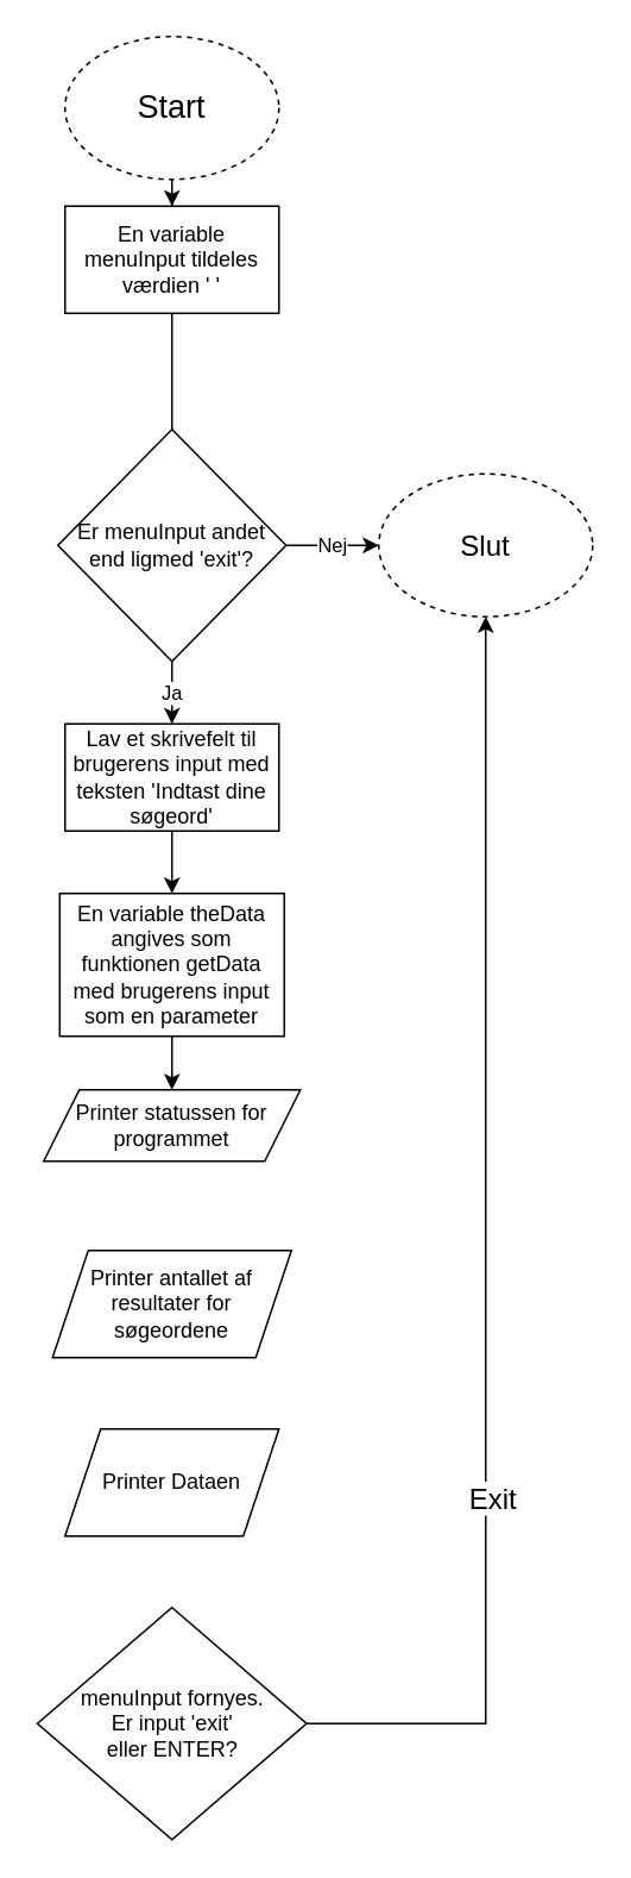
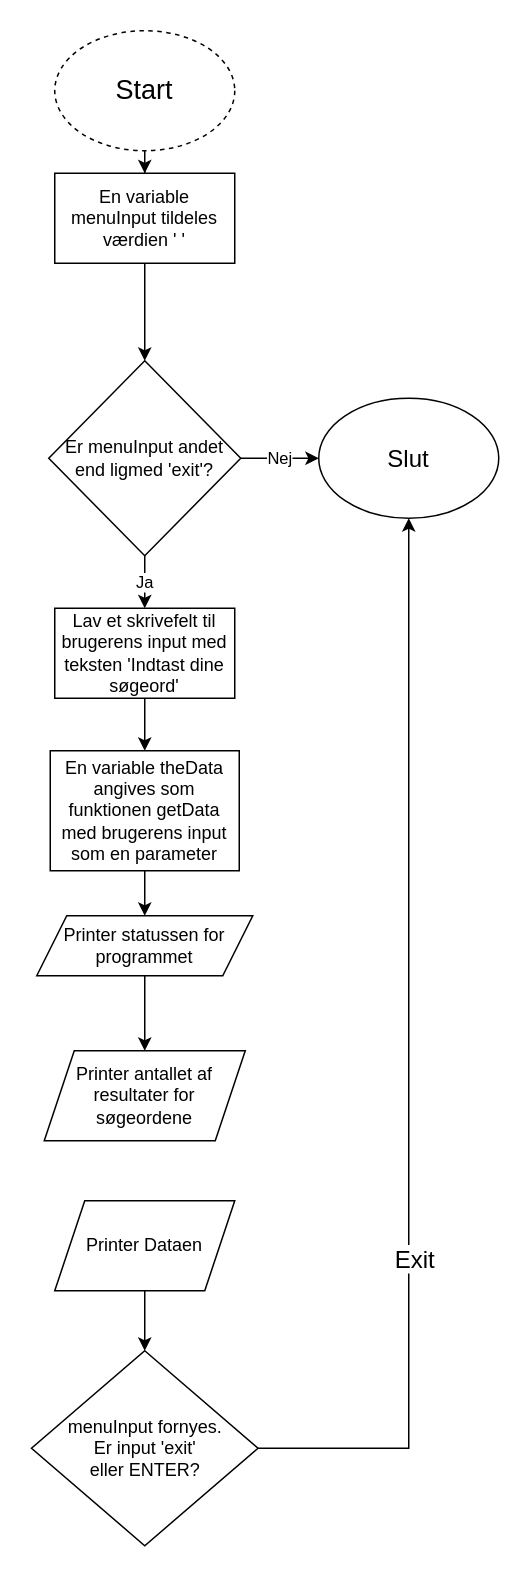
  <mxCell id="0" />
  <mxCell id="1" parent="0" />
  <mxCell id="2" style="edgeStyle=orthogonalEdgeStyle;rounded=0;orthogonalLoop=1;jettySize=auto;html=1;exitX=0.5;exitY=1;exitDx=0;exitDy=0;" edge="1" parent="1" source="3" target="5"><mxGeometry relative="1" as="geometry" /></mxCell>
  <mxCell id="3" value="&lt;font style=&quot;font-size: 18px&quot;&gt;Start&lt;/font&gt;" style="ellipse;whiteSpace=wrap;html=1;dashed=1;" vertex="1" parent="1"><mxGeometry x="36" y="20" width="120" height="80" as="geometry" /></mxCell>
- <mxCell id="4" style="edgeStyle=orthogonalEdgeStyle;rounded=0;orthogonalLoop=1;jettySize=auto;html=1;exitX=0.5;exitY=1;exitDx=0;exitDy=0;entryX=0.5;entryY=0;entryDx=0;entryDy=0;endArrow=none;" edge="1" parent="1" source="5" target="8"><mxGeometry relative="1" as="geometry" /></mxCell>
+ <mxCell id="4" style="edgeStyle=orthogonalEdgeStyle;rounded=0;orthogonalLoop=1;jettySize=auto;html=1;exitX=0.5;exitY=1;exitDx=0;exitDy=0;entryX=0.5;entryY=0;entryDx=0;entryDy=0;" edge="1" parent="1" source="5" target="8"><mxGeometry relative="1" as="geometry" /></mxCell>
  <mxCell id="5" value="En variable menuInput tildeles værdien ' '" style="rounded=0;whiteSpace=wrap;html=1;" vertex="1" parent="1"><mxGeometry x="36" y="115" width="120" height="60" as="geometry" /></mxCell>
  <mxCell id="6" value="Nej" style="edgeStyle=orthogonalEdgeStyle;rounded=0;orthogonalLoop=1;jettySize=auto;html=1;exitX=1;exitY=0.5;exitDx=0;exitDy=0;entryX=0;entryY=0.5;entryDx=0;entryDy=0;" edge="1" parent="1" source="8" target="9"><mxGeometry relative="1" as="geometry" /></mxCell>
  <mxCell id="7" value="Ja" style="edgeStyle=orthogonalEdgeStyle;rounded=0;orthogonalLoop=1;jettySize=auto;html=1;exitX=0.5;exitY=1;exitDx=0;exitDy=0;entryX=0.5;entryY=0;entryDx=0;entryDy=0;" edge="1" parent="1" source="8" target="11"><mxGeometry relative="1" as="geometry" /></mxCell>
  <mxCell id="8" value="Er menuInput andet end ligmed 'exit'?" style="rhombus;whiteSpace=wrap;html=1;" vertex="1" parent="1"><mxGeometry x="32" y="240" width="128" height="130" as="geometry" /></mxCell>
- <mxCell id="9" value="&lt;font style=&quot;font-size: 16px&quot;&gt;Slut&lt;/font&gt;" style="ellipse;whiteSpace=wrap;html=1;dashed=1;" vertex="1" parent="1"><mxGeometry x="212" y="265" width="120" height="80" as="geometry" /></mxCell>
+ <mxCell id="9" value="&lt;font style=&quot;font-size: 16px&quot;&gt;Slut&lt;/font&gt;" style="ellipse;whiteSpace=wrap;html=1;" vertex="1" parent="1"><mxGeometry x="212" y="265" width="120" height="80" as="geometry" /></mxCell>
  <mxCell id="10" style="edgeStyle=orthogonalEdgeStyle;rounded=0;orthogonalLoop=1;jettySize=auto;html=1;exitX=0.5;exitY=1;exitDx=0;exitDy=0;entryX=0.5;entryY=0;entryDx=0;entryDy=0;" edge="1" parent="1" source="11" target="13"><mxGeometry relative="1" as="geometry" /></mxCell>
  <mxCell id="11" value="Lav et skrivefelt til brugerens input med teksten 'Indtast dine søgeord'" style="rounded=0;whiteSpace=wrap;html=1;" vertex="1" parent="1"><mxGeometry x="36" y="405" width="120" height="60" as="geometry" /></mxCell>
  <mxCell id="12" style="edgeStyle=orthogonalEdgeStyle;rounded=0;orthogonalLoop=1;jettySize=auto;html=1;exitX=0.5;exitY=1;exitDx=0;exitDy=0;entryX=0.5;entryY=0;entryDx=0;entryDy=0;" edge="1" parent="1" source="13" target="15"><mxGeometry relative="1" as="geometry" /></mxCell>
  <mxCell id="13" value="En variable theData angives som funktionen getData med brugerens input som en parameter" style="rounded=0;whiteSpace=wrap;html=1;" vertex="1" parent="1"><mxGeometry x="33" y="500" width="126" height="80" as="geometry" /></mxCell>
+ <mxCell id="14" style="edgeStyle=orthogonalEdgeStyle;rounded=0;orthogonalLoop=1;jettySize=auto;html=1;exitX=0.5;exitY=1;exitDx=0;exitDy=0;entryX=0.5;entryY=0;entryDx=0;entryDy=0;" edge="1" parent="1" source="15" target="16"><mxGeometry relative="1" as="geometry" /></mxCell>
  <mxCell id="15" value="Printer statussen for programmet" style="shape=parallelogram;perimeter=parallelogramPerimeter;whiteSpace=wrap;html=1;fixedSize=1;" vertex="1" parent="1"><mxGeometry x="24" y="610" width="144" height="40" as="geometry" /></mxCell>
  <mxCell id="16" value="Printer antallet af resultater for søgeordene" style="shape=parallelogram;perimeter=parallelogramPerimeter;whiteSpace=wrap;html=1;fixedSize=1;" vertex="1" parent="1"><mxGeometry x="29" y="700" width="134" height="60" as="geometry" /></mxCell>
+ <mxCell id="17" style="edgeStyle=orthogonalEdgeStyle;rounded=0;orthogonalLoop=1;jettySize=auto;html=1;exitX=0.5;exitY=1;exitDx=0;exitDy=0;entryX=0.5;entryY=0;entryDx=0;entryDy=0;" edge="1" parent="1" source="18" target="21"><mxGeometry relative="1" as="geometry" /></mxCell>
  <mxCell id="18" value="Printer Dataen" style="shape=parallelogram;perimeter=parallelogramPerimeter;whiteSpace=wrap;html=1;fixedSize=1;" vertex="1" parent="1"><mxGeometry x="36" y="800" width="120" height="60" as="geometry" /></mxCell>
  <mxCell id="19" style="edgeStyle=orthogonalEdgeStyle;rounded=0;orthogonalLoop=1;jettySize=auto;html=1;exitX=1;exitY=0.5;exitDx=0;exitDy=0;entryX=0.5;entryY=1;entryDx=0;entryDy=0;" edge="1" parent="1" source="21" target="9"><mxGeometry relative="1" as="geometry" /></mxCell>
  <mxCell id="20" value="&lt;font style=&quot;font-size: 16px&quot;&gt;Exit&lt;/font&gt;" style="edgeLabel;html=1;align=center;verticalAlign=middle;resizable=0;points=[];" vertex="1" connectable="0" parent="19"><mxGeometry x="-0.37" y="-3" relative="1" as="geometry"><mxPoint as="offset" /></mxGeometry></mxCell>
  <mxCell id="21" value="menuInput fornyes.&lt;br&gt;Er input 'exit'&lt;br&gt;eller ENTER?" style="rhombus;whiteSpace=wrap;html=1;" vertex="1" parent="1"><mxGeometry x="20.5" y="900" width="151" height="130" as="geometry" /></mxCell>
